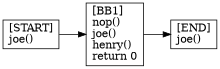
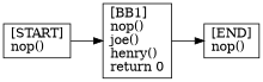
  digraph {
    rankdir=LR
    node [shape=box]
-   n1 [label="[END]\ljoe()\l"]
-   n2 [label="[START]\ljoe()\l"]
+   n1 [label="[END]\lnop()\l"]
+   n2 [label="[START]\lnop()\l"]
    n3 [label="[BB1]\lnop()\ljoe()\lhenry()\lreturn 0\l"]
    n2 -> n3
    n3 -> n1
  }
